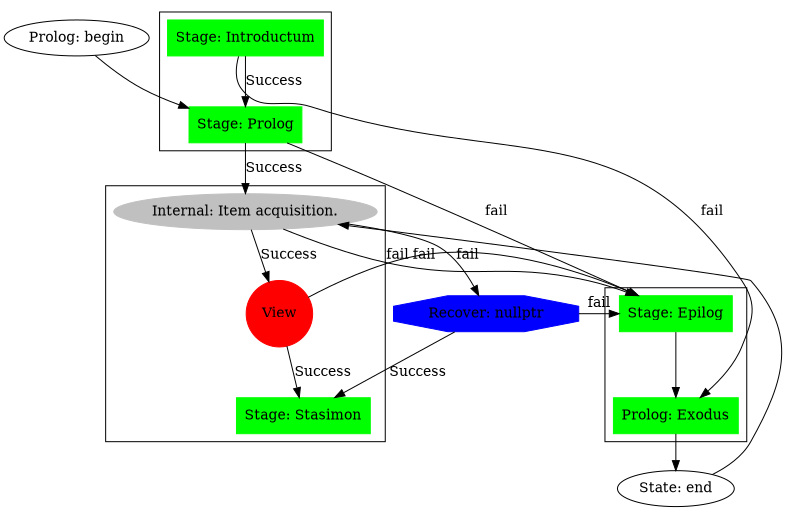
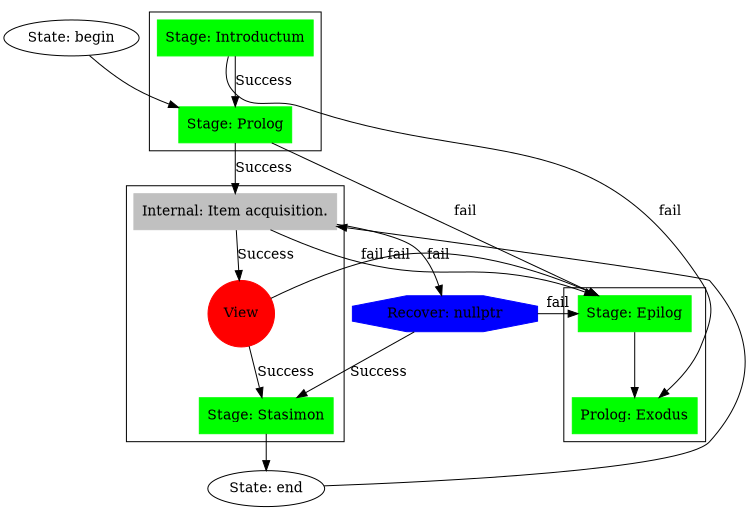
  digraph {
    node [color=green shape=box style=filled]
    edge [dir=forward]
-   n1 [color=gray label="Internal: Item acquisition." shape=ellipse]
+   n1 [color=gray label="Internal: Item acquisition."]
    n2 [color=red label=View shape=circle]
    n3 [label="Stage: Stasimon"]
    n4 [label="Stage: Epilog"]
    n5 [label="Prolog: Exodus"]
    n6 [label="Stage: Introductum"]
    n7 [label="Stage: Prolog"]
    n8 [color=blue label="Recover: nullptr" shape=octagon]
    n9 [label="State: end" color="" shape="" style=""]
-   n10 [label="Prolog: begin" color="" shape="" style=""]
+   n10 [label="State: begin" color="" shape="" style=""]
    subgraph cluster_1 {
      rank=same
      rankdir=TB
      n1
      n2
      n3
    }
    subgraph cluster_2 {
      rank=source
      rankdir=TB
      n4
      n5
    }
    subgraph cluster_3 {
      rank=source
      rankdir=TB
      n6
      n7
    }
    n1 -> n2 [label=Success]
    n1 -> n4 [label=fail]
    n1 -> n8 [constraint=false label=fail]
    n2 -> n3 [label=Success]
    n2 -> n4 [constraint=false label=fail]
    n4 -> n5
-   n5 -> n9
+   n3 -> n9
    n6 -> n5 [constraint=false label=fail]
    n6 -> n7 [label=Success weight=1000]
    n7 -> n1 [label=Success weight=2000]
    n7 -> n4 [constraint=false label=fail]
    n8 -> n3 [label=Success]
    n8 -> n4 [constraint=false label=fail]
    n9 -> n1 [constraint=false]
    n10 -> n7
  }
